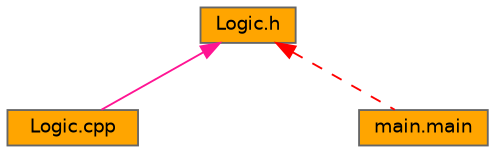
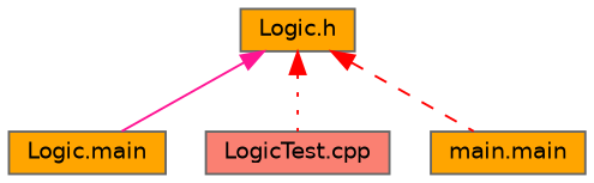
  digraph {
    node [color=grey40 fillcolor=orange fontname=Helvetica fontsize=10 shape=box style=filled]
    edge [color=red dir=back fontname=Helvetica fontsize=10 labelfontname=Helvetica labelfontsize=10]
    n1 [color=gray40 fontcolor=black height=0.2 label="Logic.h" width=0.4]
-   n2 [height=0.2 label="Logic.cpp" width=0.4]
+   n2 [height=0.2 label="Logic.main" width=0.4]
+   n3 [fillcolor=salmon height=0.2 label="LogicTest.cpp" width=0.4]
    n4 [height=0.2 label="main.main" width=0.4]
    n1 -> n2 [color=deeppink style=solid]
+   n1 -> n3 [style=dotted]
    n1 -> n4 [style=dashed]
  }
